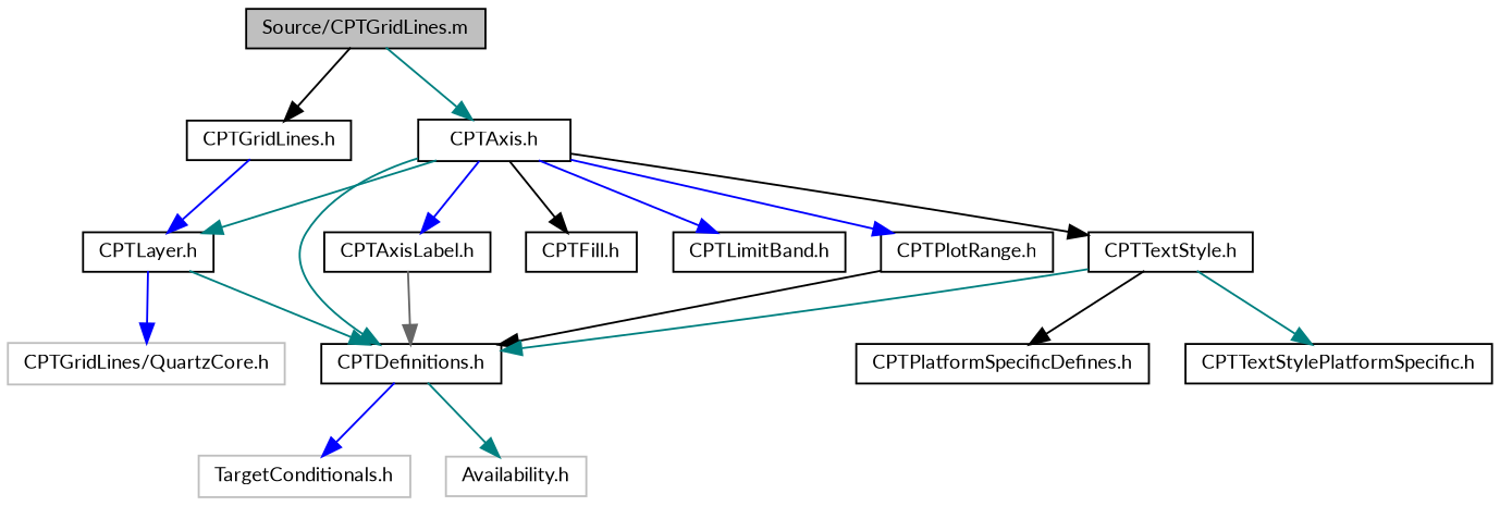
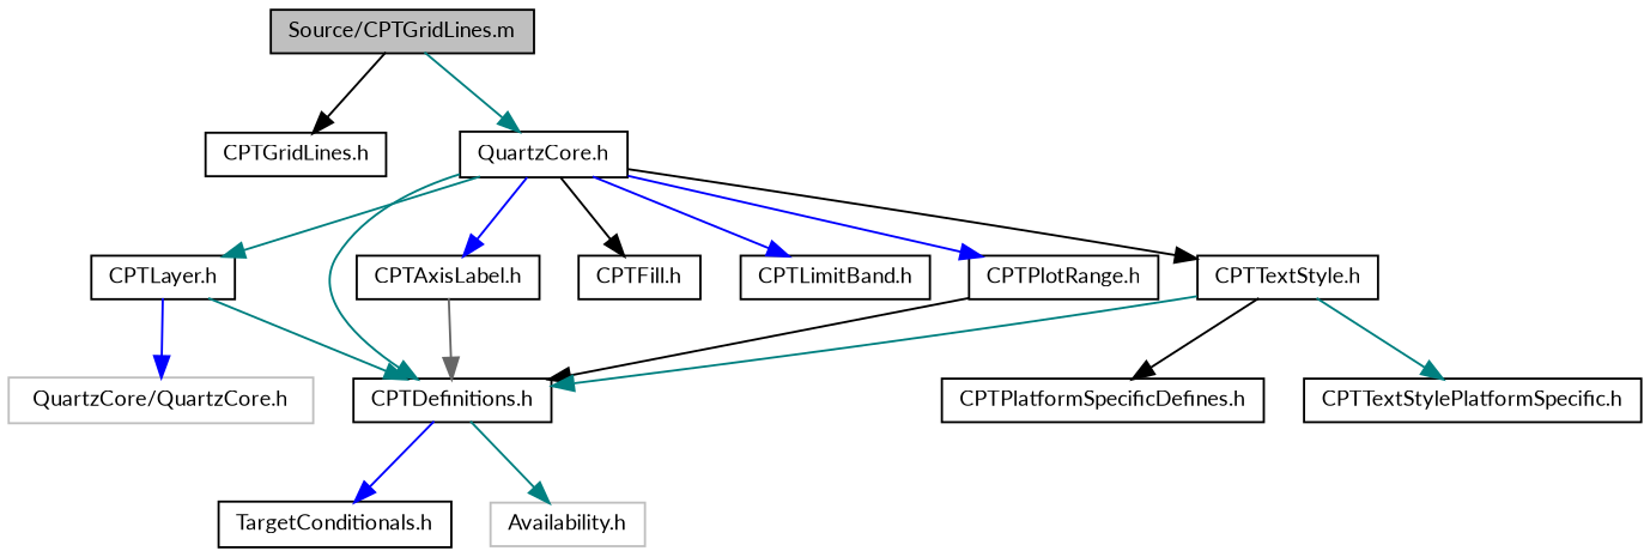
  digraph {
    fontname=Lato
    node [color=black fontname=Lato fontsize=10 shape=record]
    edge [color=teal fontname=Lato fontsize=10 labelfontname="Lucinda Grande" labelfontsize=10 style=solid]
    n1 [fillcolor=grey75 fontcolor=black height=0.2 label="Source/CPTGridLines.m" style=filled width=0.4]
    n2 [height=0.2 label="CPTGridLines.h" width=0.4]
-   n3 [height=0.2 label="CPTAxis.h" width=0.4]
+   n3 [height=0.2 label="QuartzCore.h" width=0.4]
    n4 [height=0.2 label="CPTLayer.h" width=0.4]
    n5 [height=0.2 label="CPTDefinitions.h" width=0.4]
    n6 [height=0.2 label="CPTAxisLabel.h" width=0.4]
    n7 [height=0.2 label="CPTFill.h" width=0.4]
    n8 [height=0.2 label="CPTLimitBand.h" width=0.4]
    n9 [height=0.2 label="CPTPlotRange.h" width=0.4]
    n10 [height=0.2 label="CPTTextStyle.h" width=0.4]
-   n11 [color=grey75 height=0.2 label="CPTGridLines/QuartzCore.h" width=0.4]
-   n12 [color=grey75 height=0.2 label="TargetConditionals.h" width=0.4]
+   n11 [color=grey75 height=0.2 label="QuartzCore/QuartzCore.h" width=0.4]
+   n12 [height=0.2 label="TargetConditionals.h" width=0.4]
    n13 [color=grey75 height=0.2 label="Availability.h" width=0.4]
    n14 [height=0.2 label="CPTPlatformSpecificDefines.h" width=0.4]
    n15 [height=0.2 label="CPTTextStylePlatformSpecific.h" width=0.4]
    n1 -> n2 [color=black]
    n1 -> n3
-   n2 -> n4 [color=blue]
    n3 -> n4
    n3 -> n5
    n3 -> n6 [color=blue]
    n3 -> n7 [color=black]
    n3 -> n8 [color=blue]
    n3 -> n9 [color=blue]
    n3 -> n10 [color=black]
    n4 -> n5
    n4 -> n11 [color=blue]
    n5 -> n12 [color=blue]
    n5 -> n13
    n6 -> n5 [color=gray40]
    n9 -> n5 [color=black]
    n10 -> n5
    n10 -> n14 [color=black]
    n10 -> n15
  }
